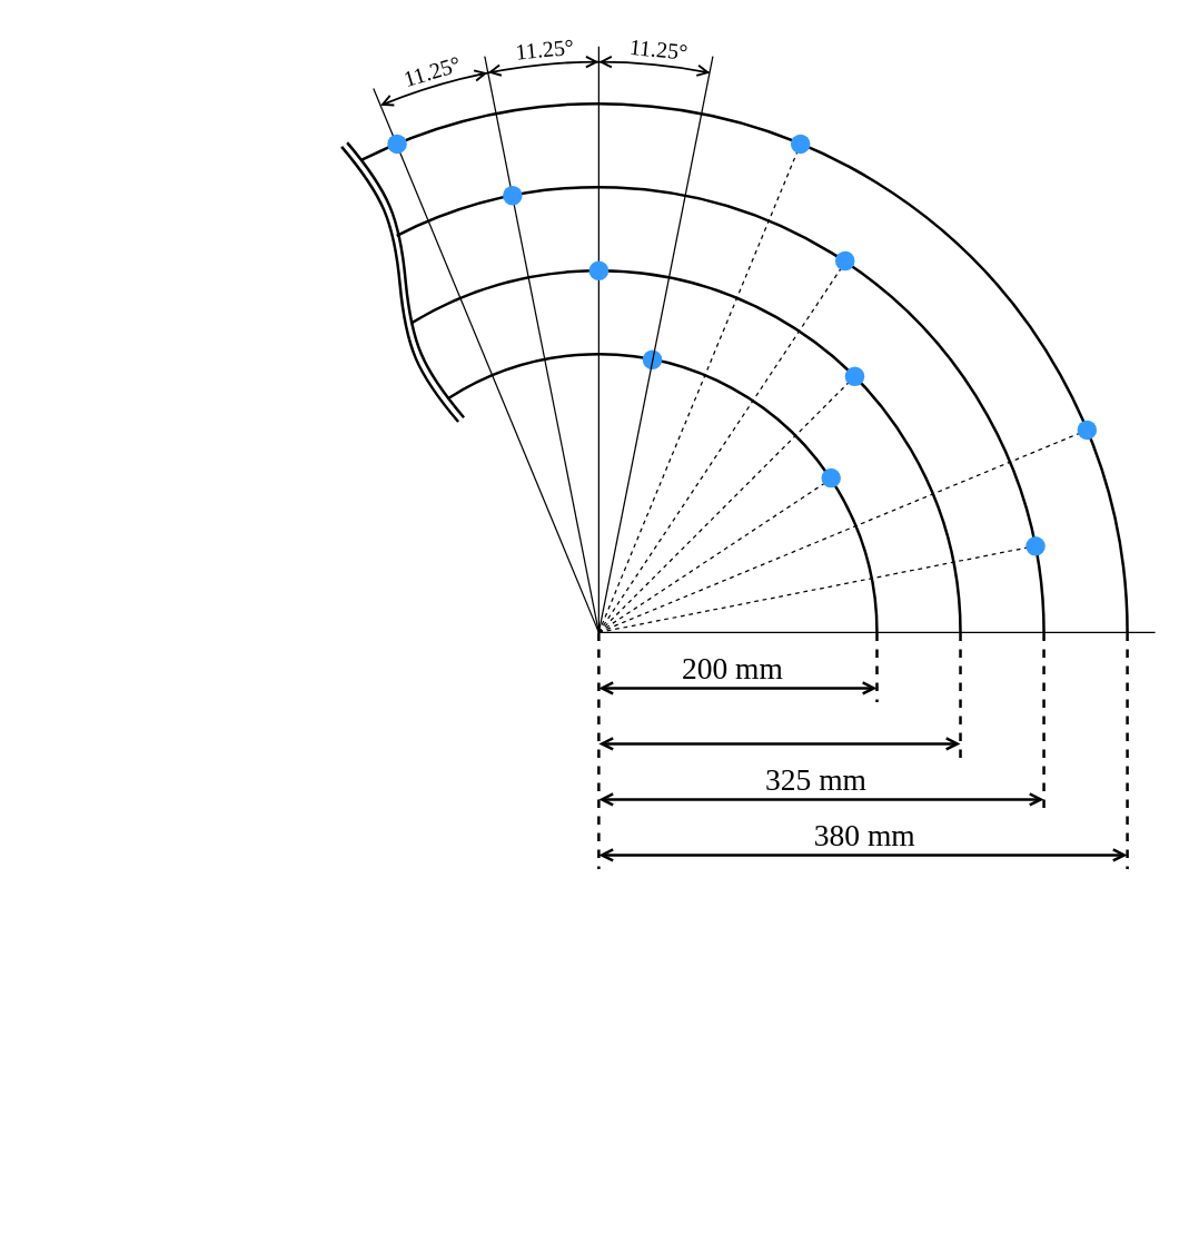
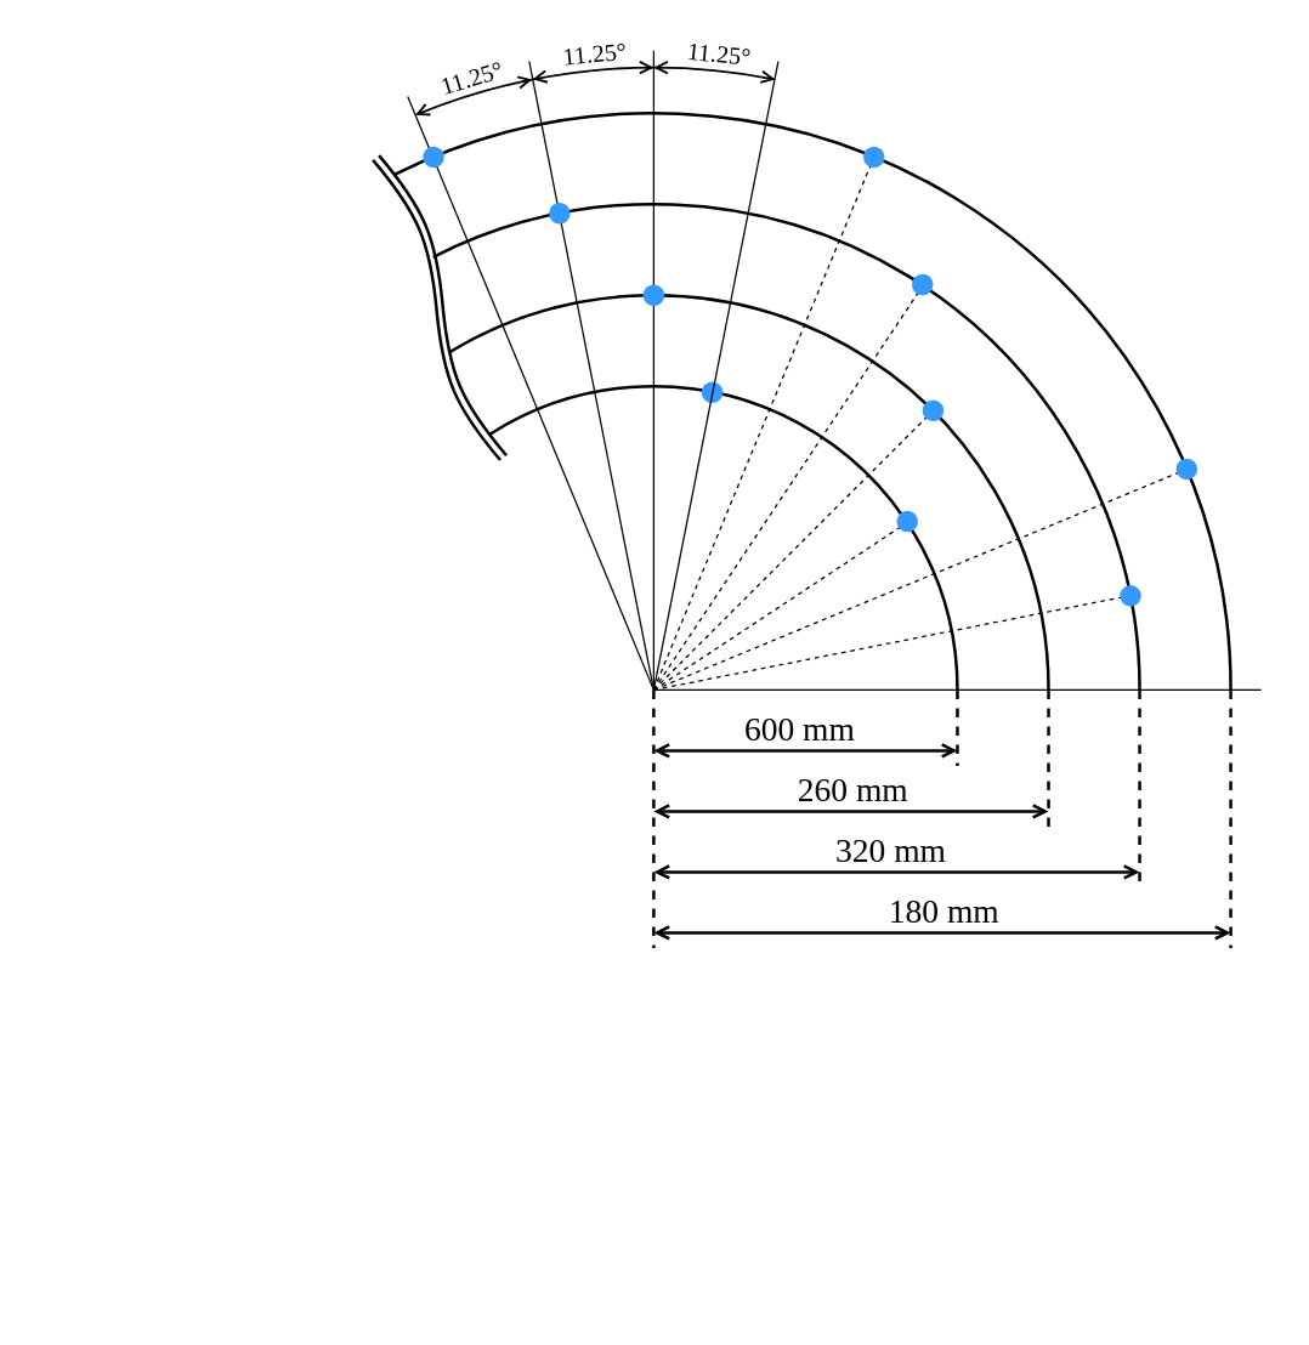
  <mxCell id="0" />
  <mxCell id="1" parent="0" />
  <mxCell id="2" value="" style="verticalLabelPosition=bottom;verticalAlign=top;html=1;shape=mxgraph.basic.arc;startAngle=0.926;endAngle=0.25;strokeWidth=2;" vertex="1" parent="1"><mxGeometry x="50" y="74" width="760" height="760" as="geometry" /></mxCell>
  <mxCell id="3" value="" style="verticalLabelPosition=bottom;verticalAlign=top;html=1;shape=mxgraph.basic.arc;startAngle=0.925;endAngle=0.25;strokeWidth=2;" vertex="1" parent="1"><mxGeometry x="110" y="134" width="640" height="640" as="geometry" /></mxCell>
  <mxCell id="4" value="" style="verticalLabelPosition=bottom;verticalAlign=top;html=1;shape=mxgraph.basic.arc;startAngle=0.913;endAngle=0.25;strokeWidth=2;" vertex="1" parent="1"><mxGeometry x="170" y="194" width="520" height="520" as="geometry" /></mxCell>
  <mxCell id="5" value="" style="verticalLabelPosition=bottom;verticalAlign=top;html=1;shape=mxgraph.basic.arc;startAngle=0.909;endAngle=0.25;strokeWidth=2;" vertex="1" parent="1"><mxGeometry x="230" y="254" width="400" height="400" as="geometry" /></mxCell>
  <mxCell id="6" value="" style="ellipse;whiteSpace=wrap;html=1;strokeColor=none;fillColor=#3399FF;fillStyle=auto;direction=west;" vertex="1" parent="1"><mxGeometry x="461.5" y="251" width="14" height="14" as="geometry" /></mxCell>
  <mxCell id="7" value="" style="endArrow=none;html=1;rounded=0;exitX=0.5;exitY=0.5;exitDx=0;exitDy=0;exitPerimeter=0;" edge="1" parent="1" source="2"><mxGeometry width="50" height="50" relative="1" as="geometry"><mxPoint x="420" y="564" as="sourcePoint" /><mxPoint y="32.857" as="targetPoint" x="430" /></mxGeometry></mxCell>
  <mxCell id="8" value="" style="endArrow=none;html=1;rounded=0;dashed=1;" edge="1" parent="1"><mxGeometry width="50" height="50" relative="1" as="geometry"><mxPoint as="sourcePoint" x="430" y="454" /><mxPoint x="614" y="270" as="targetPoint" /></mxGeometry></mxCell>
  <mxCell id="9" value="" style="endArrow=none;html=1;rounded=0;dashed=1;" edge="1" parent="1"><mxGeometry width="50" height="50" relative="1" as="geometry"><mxPoint as="sourcePoint" x="430" y="454" /><mxPoint x="575" y="103" as="targetPoint" /></mxGeometry></mxCell>
  <mxCell id="10" value="" style="endArrow=none;html=1;rounded=0;" edge="1" parent="1"><mxGeometry width="50" height="50" relative="1" as="geometry"><mxPoint as="sourcePoint" x="430" y="454" /><mxPoint x="268" y="63" as="targetPoint" /></mxGeometry></mxCell>
  <mxCell id="11" value="" style="endArrow=none;html=1;rounded=0;" edge="1" parent="1"><mxGeometry width="50" height="50" relative="1" as="geometry"><mxPoint as="sourcePoint" x="430" y="454" /><mxPoint x="348" y="40" as="targetPoint" /></mxGeometry></mxCell>
  <mxCell id="12" value="" style="endArrow=none;html=1;rounded=0;" edge="1" parent="1"><mxGeometry width="50" height="50" relative="1" as="geometry"><mxPoint x="512" y="40" as="sourcePoint" /><mxPoint as="targetPoint" x="430" y="454" /></mxGeometry></mxCell>
  <mxCell id="13" value="" style="ellipse;whiteSpace=wrap;html=1;strokeColor=none;fillColor=#3399FF;fillStyle=auto;direction=west;" vertex="1" parent="1"><mxGeometry x="423" y="187" width="14" height="14" as="geometry" /></mxCell>
  <mxCell id="14" value="" style="ellipse;whiteSpace=wrap;html=1;strokeColor=none;fillColor=#3399FF;fillStyle=auto;direction=west;" vertex="1" parent="1"><mxGeometry x="361" y="133" width="14" height="14" as="geometry" /></mxCell>
  <mxCell id="15" value="" style="ellipse;whiteSpace=wrap;html=1;strokeColor=none;fillColor=#3399FF;fillStyle=auto;direction=west;" vertex="1" parent="1"><mxGeometry x="278" y="96" width="14" height="14" as="geometry" /></mxCell>
  <mxCell id="16" value="" style="endArrow=none;html=1;rounded=0;dashed=1;" edge="1" parent="1"><mxGeometry width="50" height="50" relative="1" as="geometry"><mxPoint as="sourcePoint" x="430" y="454" /><mxPoint x="607" y="188" as="targetPoint" /></mxGeometry></mxCell>
  <mxCell id="17" value="" style="endArrow=none;html=1;rounded=0;" edge="1" parent="1"><mxGeometry width="50" height="50" relative="1" as="geometry"><mxPoint as="sourcePoint" x="430" y="454" /><mxPoint x="830" as="targetPoint" y="454" /></mxGeometry></mxCell>
  <mxCell id="18" value="" style="endArrow=none;html=1;rounded=0;dashed=1;" edge="1" parent="1"><mxGeometry width="50" height="50" relative="1" as="geometry"><mxPoint as="sourcePoint" x="430" y="454" /><mxPoint x="780" y="309" as="targetPoint" /></mxGeometry></mxCell>
  <mxCell id="19" value="" style="endArrow=none;html=1;rounded=0;dashed=1;" edge="1" parent="1"><mxGeometry width="50" height="50" relative="1" as="geometry"><mxPoint as="sourcePoint" x="430" y="454" /><mxPoint x="601" y="341" as="targetPoint" /></mxGeometry></mxCell>
  <mxCell id="20" value="" style="endArrow=none;html=1;rounded=0;dashed=1;" edge="1" parent="1"><mxGeometry width="50" height="50" relative="1" as="geometry"><mxPoint as="sourcePoint" x="430" y="454" /><mxPoint x="743" y="392" as="targetPoint" /></mxGeometry></mxCell>
  <mxCell id="21" value="" style="ellipse;whiteSpace=wrap;html=1;strokeColor=none;fillColor=#3399FF;fillStyle=auto;direction=west;" vertex="1" parent="1"><mxGeometry x="568" y="96" width="14" height="14" as="geometry" /></mxCell>
  <mxCell id="22" value="" style="ellipse;whiteSpace=wrap;html=1;strokeColor=none;fillColor=#3399FF;fillStyle=auto;direction=west;" vertex="1" parent="1"><mxGeometry x="600" y="180" width="14" height="14" as="geometry" /></mxCell>
  <mxCell id="23" value="" style="ellipse;whiteSpace=wrap;html=1;strokeColor=none;fillColor=#3399FF;fillStyle=auto;direction=west;" vertex="1" parent="1"><mxGeometry x="607" y="263" width="14" height="14" as="geometry" /></mxCell>
  <mxCell id="24" value="" style="ellipse;whiteSpace=wrap;html=1;strokeColor=none;fillColor=#3399FF;fillStyle=auto;direction=west;" vertex="1" parent="1"><mxGeometry x="590" y="336" width="14" height="14" as="geometry" /></mxCell>
  <mxCell id="25" value="" style="ellipse;whiteSpace=wrap;html=1;strokeColor=none;fillColor=#3399FF;fillStyle=auto;direction=west;" vertex="1" parent="1"><mxGeometry x="774" y="301.5" width="14" height="14" as="geometry" /></mxCell>
  <mxCell id="26" value="" style="ellipse;whiteSpace=wrap;html=1;strokeColor=none;fillColor=#3399FF;fillStyle=auto;direction=west;" vertex="1" parent="1"><mxGeometry x="737" y="385" width="14" height="14" as="geometry" /></mxCell>
  <mxCell id="27" value="" style="verticalLabelPosition=bottom;verticalAlign=top;html=1;shape=mxgraph.basic.arc;startAngle=0.938;endAngle=0.031;strokeColor=default;fontSize=16;fillColor=#FFFFFF;strokeWidth=1.5;" vertex="1" parent="1"><mxGeometry x="20" y="44" width="820" height="820" as="geometry" /></mxCell>
  <mxCell id="28" value="" style="endArrow=none;startArrow=open;html=1;rounded=0;startFill=0;endFill=0;strokeWidth=1.5;exitX=0.5;exitY=0;exitDx=0;exitDy=0;exitPerimeter=0;entryX=0.506;entryY=0;entryDx=0;entryDy=0;entryPerimeter=0;" edge="1" parent="1" source="27" target="27"><mxGeometry width="50" height="50" relative="1" as="geometry"><mxPoint y="43.52" as="sourcePoint" x="430" /><mxPoint x="436" y="43.52" as="targetPoint" /></mxGeometry></mxCell>
  <mxCell id="29" value="" style="endArrow=none;startArrow=open;html=1;rounded=0;startFill=0;endFill=0;strokeWidth=1.5;" edge="1" parent="1"><mxGeometry width="50" height="50" relative="1" as="geometry"><mxPoint x="510" y="51.9" as="sourcePoint" /><mxPoint x="505" y="50.9" as="targetPoint" /></mxGeometry></mxCell>
  <mxCell id="30" value="11.25°" style="text;html=1;align=center;verticalAlign=middle;resizable=0;points=[];autosize=1;strokeColor=none;fillColor=none;fontFamily=Times New Roman;fontSize=16;rotation=5.63;" vertex="1" parent="1"><mxGeometry x="438" y="20" width="70" height="30" as="geometry" /></mxCell>
  <mxCell id="31" value="" style="endArrow=none;startArrow=open;html=1;rounded=0;startFill=0;endFill=0;strokeWidth=1.5;exitX=0.5;exitY=0;exitDx=0;exitDy=0;exitPerimeter=0;" edge="1" parent="1" source="27"><mxGeometry width="50" height="50" relative="1" as="geometry"><mxPoint x="440" y="54" as="sourcePoint" /><mxPoint x="425" y="44" as="targetPoint" /></mxGeometry></mxCell>
  <mxCell id="32" value="" style="endArrow=none;startArrow=open;html=1;rounded=0;startFill=0;endFill=0;strokeWidth=1.5;" edge="1" parent="1"><mxGeometry width="50" height="50" relative="1" as="geometry"><mxPoint x="350.3" y="51.7" as="sourcePoint" /><mxPoint x="355" y="50.8" as="targetPoint" /></mxGeometry></mxCell>
  <mxCell id="33" value="" style="endArrow=none;startArrow=open;html=1;rounded=0;startFill=0;endFill=0;strokeWidth=1.5;" edge="1" parent="1"><mxGeometry width="50" height="50" relative="1" as="geometry"><mxPoint x="350" y="51.8" as="sourcePoint" /><mxPoint x="344" y="53.15" as="targetPoint" /></mxGeometry></mxCell>
  <mxCell id="34" value="" style="endArrow=none;startArrow=open;html=1;rounded=0;startFill=0;endFill=0;strokeWidth=1.5;" edge="1" parent="1"><mxGeometry width="50" height="50" relative="1" as="geometry"><mxPoint x="273" y="75.3" as="sourcePoint" /><mxPoint x="276" y="74" as="targetPoint" /></mxGeometry></mxCell>
  <mxCell id="35" value="11.25°" style="text;html=1;align=center;verticalAlign=middle;resizable=0;points=[];autosize=1;strokeColor=none;fillColor=none;fontFamily=Times New Roman;fontSize=16;rotation=354.37;" vertex="1" parent="1"><mxGeometry x="356" y="20" width="70" height="30" as="geometry" /></mxCell>
  <mxCell id="36" value="11.25°" style="text;html=1;align=center;verticalAlign=middle;resizable=0;points=[];autosize=1;strokeColor=none;fillColor=none;fontFamily=Times New Roman;fontSize=16;rotation=343.13;" vertex="1" parent="1"><mxGeometry x="275" y="36" width="70" height="30" as="geometry" /></mxCell>
  <mxCell id="37" value="" style="endArrow=none;html=1;rounded=0;dashed=1;strokeWidth=2;" edge="1" parent="1"><mxGeometry width="50" height="50" relative="1" as="geometry"><mxPoint as="sourcePoint" x="430" y="454" /><mxPoint y="624" as="targetPoint" x="430" /></mxGeometry></mxCell>
  <mxCell id="38" value="" style="pointerEvents=1;verticalLabelPosition=bottom;shadow=0;dashed=0;align=center;html=1;verticalAlign=top;shape=mxgraph.electrical.waveforms.sine_wave;strokeWidth=2;rotation=67;" vertex="1" parent="1"><mxGeometry x="183.63" y="187" width="214.75" height="27.56" as="geometry" /></mxCell>
  <mxCell id="39" value="" style="pointerEvents=1;verticalLabelPosition=bottom;shadow=0;dashed=0;align=center;html=1;verticalAlign=top;shape=mxgraph.electrical.waveforms.sine_wave;strokeWidth=2;rotation=67;" vertex="1" parent="1"><mxGeometry x="179.63" y="190" width="214.75" height="27.56" as="geometry" /></mxCell>
  <mxCell id="40" value="" style="endArrow=none;html=1;rounded=0;dashed=1;strokeWidth=2;" edge="1" parent="1"><mxGeometry width="50" height="50" relative="1" as="geometry"><mxPoint x="630" as="sourcePoint" y="454" /><mxPoint x="630" y="504" as="targetPoint" /></mxGeometry></mxCell>
  <mxCell id="41" value="" style="endArrow=open;startArrow=open;html=1;rounded=0;startFill=0;endFill=0;strokeWidth=2;" edge="1" parent="1"><mxGeometry width="50" height="50" relative="1" as="geometry"><mxPoint y="494" as="sourcePoint" x="430" /><mxPoint x="630" y="494" as="targetPoint" /></mxGeometry></mxCell>
- <mxCell id="42" value="200 mm" style="text;html=1;align=center;verticalAlign=middle;resizable=0;points=[];autosize=1;strokeColor=none;fillColor=none;fontFamily=Times New Roman;fontSize=22;" vertex="1" parent="1"><mxGeometry x="476" y="461" width="100" height="40" as="geometry" /></mxCell>
+ <mxCell id="42" value="600 mm" style="text;html=1;align=center;verticalAlign=middle;resizable=0;points=[];autosize=1;strokeColor=none;fillColor=none;fontFamily=Times New Roman;fontSize=22;" vertex="1" parent="1"><mxGeometry x="476" y="461" width="100" height="40" as="geometry" /></mxCell>
  <mxCell id="43" value="" style="endArrow=none;html=1;rounded=0;dashed=1;strokeWidth=2;" edge="1" parent="1"><mxGeometry width="50" height="50" relative="1" as="geometry"><mxPoint x="690" as="sourcePoint" y="454" /><mxPoint x="690" y="544" as="targetPoint" /></mxGeometry></mxCell>
  <mxCell id="44" value="" style="endArrow=none;html=1;rounded=0;dashed=1;strokeWidth=2;" edge="1" parent="1"><mxGeometry width="50" height="50" relative="1" as="geometry"><mxPoint x="750" as="sourcePoint" y="454" /><mxPoint x="750" y="584" as="targetPoint" /></mxGeometry></mxCell>
  <mxCell id="45" value="" style="endArrow=none;html=1;rounded=0;dashed=1;strokeWidth=2;" edge="1" parent="1"><mxGeometry width="50" height="50" relative="1" as="geometry"><mxPoint x="810" as="sourcePoint" y="454" /><mxPoint x="810" y="624" as="targetPoint" /></mxGeometry></mxCell>
  <mxCell id="46" value="" style="endArrow=open;startArrow=open;html=1;rounded=0;startFill=0;endFill=0;strokeWidth=2;" edge="1" parent="1"><mxGeometry width="50" height="50" relative="1" as="geometry"><mxPoint y="534" as="sourcePoint" x="430" /><mxPoint x="690" y="534" as="targetPoint" /></mxGeometry></mxCell>
+ <mxCell id="47" value="260 mm" style="text;html=1;align=center;verticalAlign=middle;resizable=0;points=[];autosize=1;strokeColor=none;fillColor=none;fontFamily=Times New Roman;fontSize=22;" vertex="1" parent="1"><mxGeometry x="511" y="501" width="100" height="40" as="geometry" /></mxCell>
  <mxCell id="48" value="" style="endArrow=open;startArrow=open;html=1;rounded=0;startFill=0;endFill=0;strokeWidth=2;" edge="1" parent="1"><mxGeometry width="50" height="50" relative="1" as="geometry"><mxPoint y="574" as="sourcePoint" x="430" /><mxPoint x="750" y="574" as="targetPoint" /></mxGeometry></mxCell>
- <mxCell id="49" value="325 mm" style="text;html=1;align=center;verticalAlign=middle;resizable=0;points=[];autosize=1;strokeColor=none;fillColor=none;fontFamily=Times New Roman;fontSize=22;" vertex="1" parent="1"><mxGeometry x="536" y="541" width="100" height="40" as="geometry" /></mxCell>
+ <mxCell id="49" value="320 mm" style="text;html=1;align=center;verticalAlign=middle;resizable=0;points=[];autosize=1;strokeColor=none;fillColor=none;fontFamily=Times New Roman;fontSize=22;" vertex="1" parent="1"><mxGeometry x="536" y="541" width="100" height="40" as="geometry" /></mxCell>
  <mxCell id="50" value="" style="endArrow=open;startArrow=open;html=1;rounded=0;startFill=0;endFill=0;strokeWidth=2;" edge="1" parent="1"><mxGeometry width="50" height="50" relative="1" as="geometry"><mxPoint y="614" as="sourcePoint" x="430" /><mxPoint x="810" y="614" as="targetPoint" /></mxGeometry></mxCell>
- <mxCell id="51" value="380 mm" style="text;html=1;align=center;verticalAlign=middle;resizable=0;points=[];autosize=1;strokeColor=none;fillColor=none;fontFamily=Times New Roman;fontSize=22;" vertex="1" parent="1"><mxGeometry x="571" y="581" width="100" height="40" as="geometry" /></mxCell>
+ <mxCell id="51" value="180 mm" style="text;html=1;align=center;verticalAlign=middle;resizable=0;points=[];autosize=1;strokeColor=none;fillColor=none;fontFamily=Times New Roman;fontSize=22;" vertex="1" parent="1"><mxGeometry x="571" y="581" width="100" height="40" as="geometry" /></mxCell>
